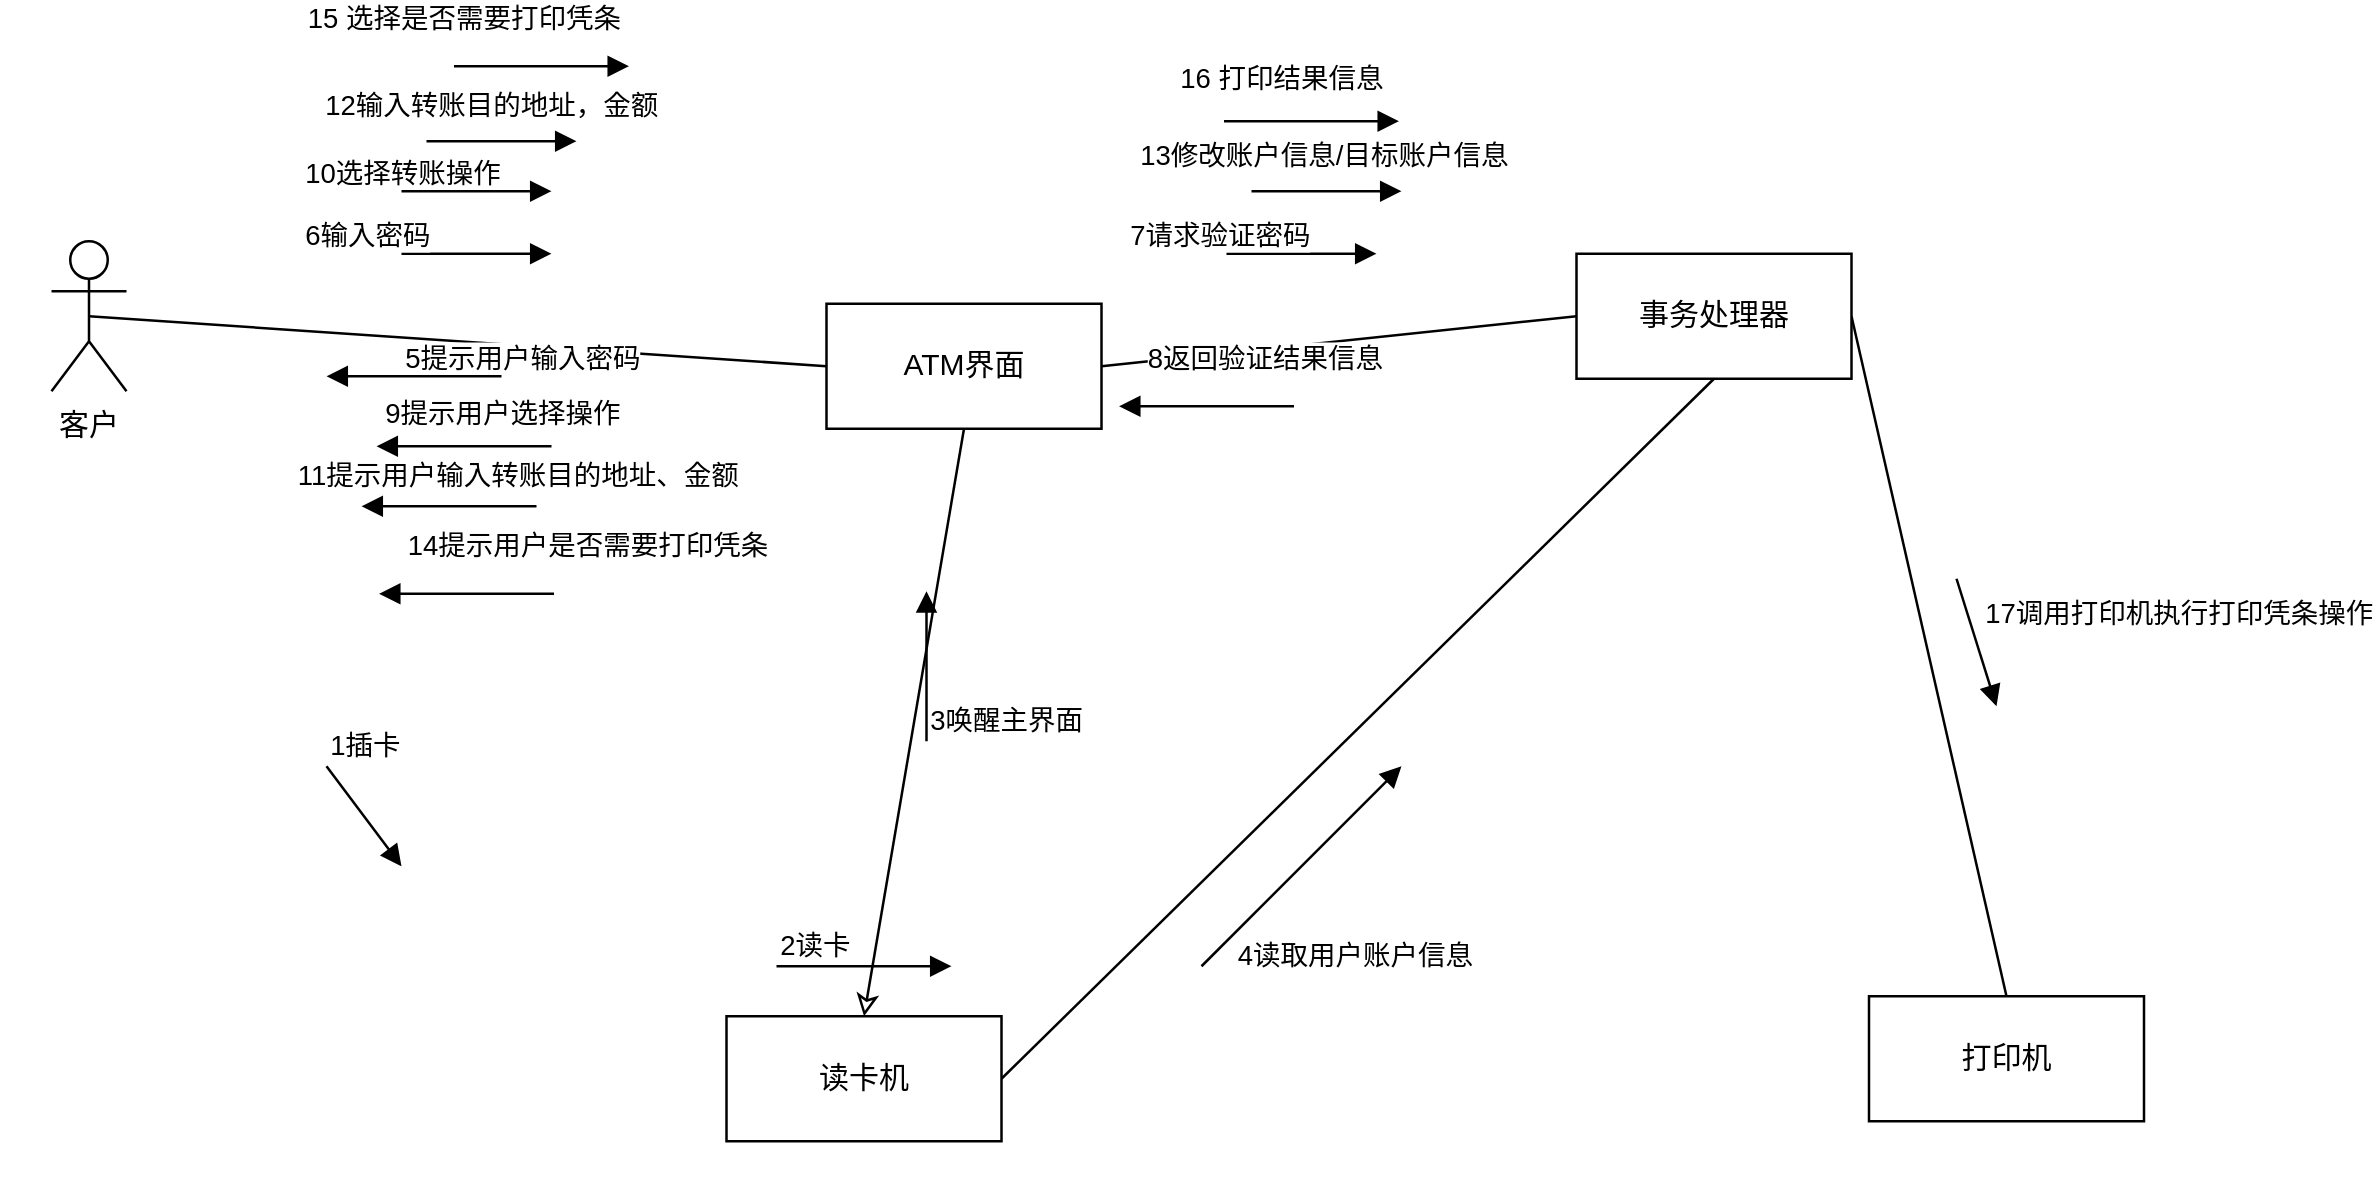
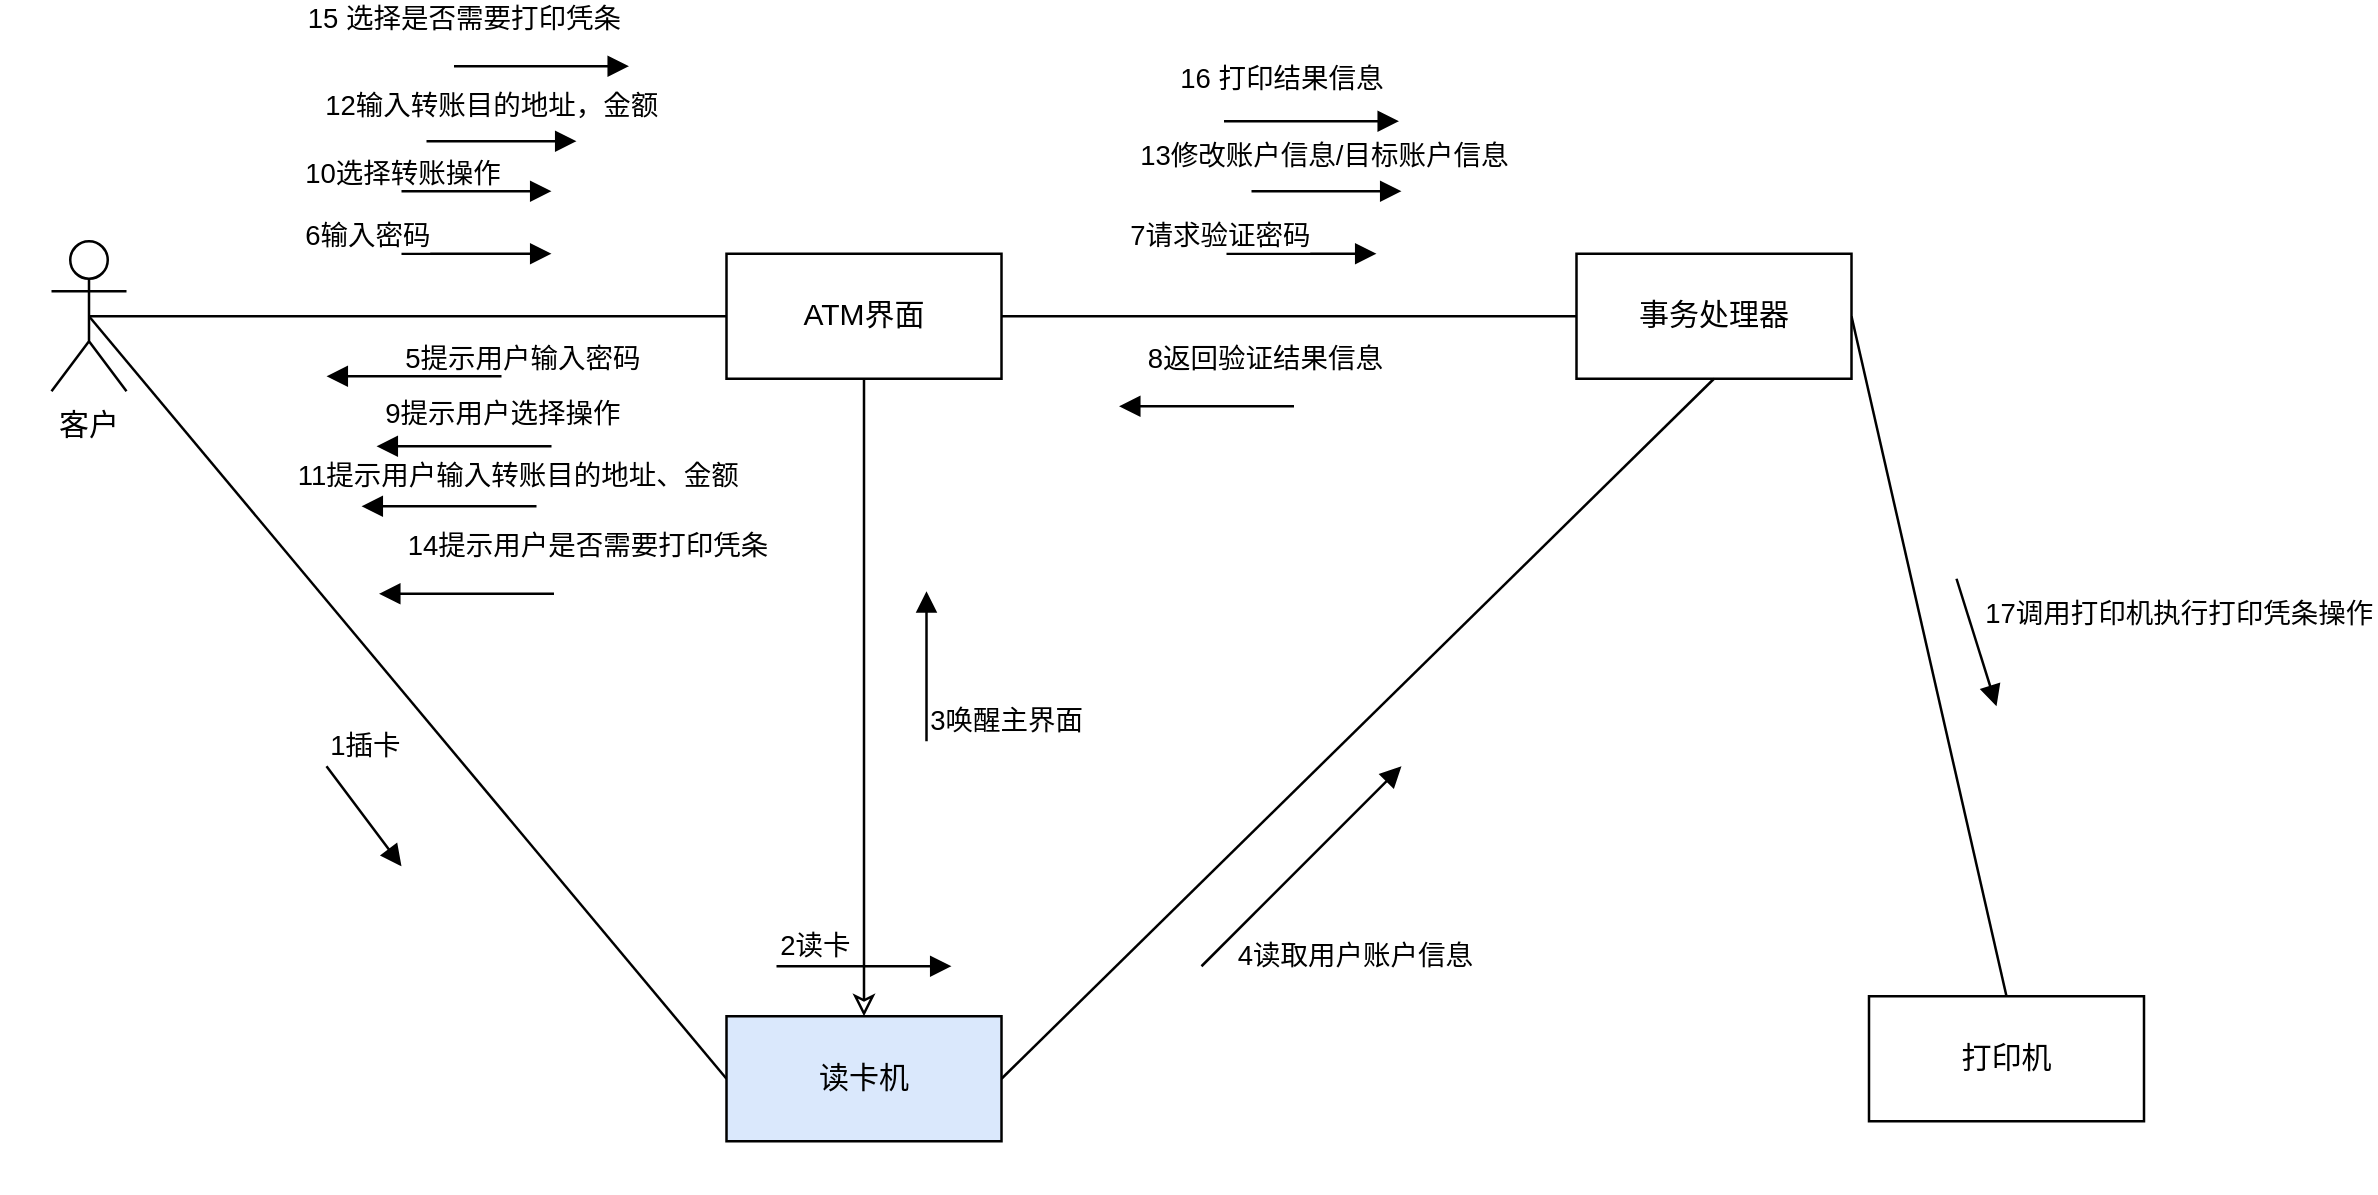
  <mxCell id="0" />
  <mxCell id="1" parent="0" />
+ <mxCell id="2" style="rounded=0;orthogonalLoop=1;jettySize=auto;html=1;exitX=0.5;exitY=0.5;exitDx=0;exitDy=0;exitPerimeter=0;entryX=0;entryY=0.5;entryDx=0;entryDy=0;endArrow=none;endFill=0;" parent="1" source="4" target="12" edge="1"><mxGeometry relative="1" as="geometry" /></mxCell>
  <mxCell id="3" style="edgeStyle=none;rounded=0;orthogonalLoop=1;jettySize=auto;html=1;exitX=0.5;exitY=0.5;exitDx=0;exitDy=0;exitPerimeter=0;entryX=0;entryY=0.5;entryDx=0;entryDy=0;endArrow=none;endFill=0;" parent="1" source="4" target="7" edge="1"><mxGeometry relative="1" as="geometry" /></mxCell>
  <mxCell id="4" value="客户&lt;br&gt;" style="shape=umlActor;verticalLabelPosition=bottom;verticalAlign=top;html=1;outlineConnect=0;" parent="1" vertex="1"><mxGeometry x="20" y="90" width="30" height="60" as="geometry" /></mxCell>
  <mxCell id="5" style="edgeStyle=none;rounded=0;orthogonalLoop=1;jettySize=auto;html=1;exitX=0.5;exitY=1;exitDx=0;exitDy=0;entryX=0.5;entryY=0;entryDx=0;entryDy=0;endArrow=classic;endFill=0;" parent="1" source="7" target="12" edge="1"><mxGeometry relative="1" as="geometry" /></mxCell>
  <mxCell id="6" style="edgeStyle=none;rounded=0;orthogonalLoop=1;jettySize=auto;html=1;exitX=1;exitY=0.5;exitDx=0;exitDy=0;entryX=0;entryY=0.5;entryDx=0;entryDy=0;endArrow=none;endFill=0;" parent="1" source="7" target="10" edge="1"><mxGeometry relative="1" as="geometry" /></mxCell>
- <mxCell id="7" value="ATM界面" style="html=1;" parent="1" vertex="1"><mxGeometry x="330" y="115" width="110" height="50" as="geometry" /></mxCell>
+ <mxCell id="7" value="ATM界面" style="html=1;" parent="1" vertex="1"><mxGeometry x="290" y="95" width="110" height="50" as="geometry" /></mxCell>
  <mxCell id="8" value="打印机" style="html=1;" parent="1" vertex="1"><mxGeometry x="747" y="392" width="110" height="50" as="geometry" /></mxCell>
  <mxCell id="9" style="edgeStyle=none;rounded=0;orthogonalLoop=1;jettySize=auto;html=1;exitX=1;exitY=0.5;exitDx=0;exitDy=0;entryX=0.5;entryY=0;entryDx=0;entryDy=0;endArrow=none;endFill=0;" parent="1" source="10" target="8" edge="1"><mxGeometry relative="1" as="geometry" /></mxCell>
  <mxCell id="10" value="事务处理器&lt;span style=&quot;color: rgba(0 , 0 , 0 , 0) ; font-family: monospace ; font-size: 0px&quot;&gt;%3CmxGraphModel%3E%3Croot%3E%3CmxCell%20id%3D%220%22%2F%3E%3CmxCell%20id%3D%221%22%20parent%3D%220%22%2F%3E%3CmxCell%20id%3D%222%22%20value%3D%22ATM%E7%95%8C%E9%9D%A2%22%20style%3D%22html%3D1%3B%22%20vertex%3D%221%22%20parent%3D%221%22%3E%3CmxGeometry%20x%3D%22530%22%20y%3D%22340%22%20width%3D%22110%22%20height%3D%2250%22%20as%3D%22geometry%22%2F%3E%3C%2FmxCell%3E%3C%2Froot%3E%3C%2FmxGraphModel%3E&lt;/span&gt;" style="html=1;" parent="1" vertex="1"><mxGeometry x="630" y="95" width="110" height="50" as="geometry" /></mxCell>
  <mxCell id="11" style="edgeStyle=none;rounded=0;orthogonalLoop=1;jettySize=auto;html=1;exitX=1;exitY=0.5;exitDx=0;exitDy=0;entryX=0.5;entryY=1;entryDx=0;entryDy=0;endArrow=none;endFill=0;" parent="1" source="12" target="10" edge="1"><mxGeometry relative="1" as="geometry" /></mxCell>
- <mxCell id="12" value="读卡机" style="html=1;" parent="1" vertex="1"><mxGeometry x="290" y="400" width="110" height="50" as="geometry" /></mxCell>
+ <mxCell id="12" value="读卡机" style="html=1;fillColor=#dae8fc;" parent="1" vertex="1"><mxGeometry x="290" y="400" width="110" height="50" as="geometry" /></mxCell>
  <mxCell id="13" value="" style="endArrow=block;endFill=1;html=1;align=left;verticalAlign=top;rounded=0;" parent="1" edge="1"><mxGeometry x="-1" relative="1" as="geometry"><mxPoint x="130" y="300" as="sourcePoint" /><mxPoint x="160" y="340" as="targetPoint" /></mxGeometry></mxCell>
  <mxCell id="14" value="1插卡" style="edgeLabel;resizable=0;html=1;align=left;verticalAlign=bottom;" parent="13" connectable="0" vertex="1"><mxGeometry x="-1" relative="1" as="geometry" /></mxCell>
  <mxCell id="15" value="" style="endArrow=block;endFill=1;html=1;align=left;verticalAlign=top;rounded=0;" parent="1" edge="1"><mxGeometry x="-1" relative="1" as="geometry"><mxPoint x="310" y="380" as="sourcePoint" /><mxPoint x="380" y="380" as="targetPoint" /></mxGeometry></mxCell>
  <mxCell id="16" value="2读卡" style="edgeLabel;resizable=0;html=1;align=left;verticalAlign=bottom;" parent="15" connectable="0" vertex="1"><mxGeometry x="-1" relative="1" as="geometry" /></mxCell>
  <mxCell id="17" value="" style="endArrow=block;endFill=1;html=1;align=left;verticalAlign=top;rounded=0;" parent="1" edge="1"><mxGeometry x="-1" relative="1" as="geometry"><mxPoint x="370" y="290" as="sourcePoint" /><mxPoint x="370" y="230" as="targetPoint" /></mxGeometry></mxCell>
  <mxCell id="18" value="3唤醒主界面" style="edgeLabel;resizable=0;html=1;align=left;verticalAlign=bottom;" parent="17" connectable="0" vertex="1"><mxGeometry x="-1" relative="1" as="geometry" /></mxCell>
  <mxCell id="19" value="" style="endArrow=block;endFill=1;html=1;align=left;verticalAlign=top;rounded=0;" parent="1" edge="1"><mxGeometry x="-1" relative="1" as="geometry"><mxPoint x="480" y="380" as="sourcePoint" /><mxPoint x="560" y="300" as="targetPoint" /></mxGeometry></mxCell>
  <mxCell id="20" value="4读取用户账户信息" style="edgeLabel;resizable=0;html=1;align=left;verticalAlign=bottom;" parent="19" connectable="0" vertex="1"><mxGeometry x="-1" relative="1" as="geometry"><mxPoint x="13" y="4" as="offset" /></mxGeometry></mxCell>
  <mxCell id="21" value="" style="endArrow=block;endFill=1;html=1;align=left;verticalAlign=top;rounded=0;" parent="1" edge="1"><mxGeometry x="-1" relative="1" as="geometry"><mxPoint x="200" y="144" as="sourcePoint" /><mxPoint x="130" y="144" as="targetPoint" /></mxGeometry></mxCell>
  <mxCell id="22" value="5提示用户输入密码" style="edgeLabel;resizable=0;html=1;align=left;verticalAlign=bottom;" parent="21" connectable="0" vertex="1"><mxGeometry x="-1" relative="1" as="geometry"><mxPoint x="-40" y="1" as="offset" /></mxGeometry></mxCell>
  <mxCell id="23" value="" style="endArrow=block;endFill=1;html=1;align=left;verticalAlign=top;rounded=0;" parent="1" edge="1"><mxGeometry x="-1" relative="1" as="geometry"><mxPoint x="160" y="95" as="sourcePoint" /><mxPoint x="220" y="95" as="targetPoint" /></mxGeometry></mxCell>
  <mxCell id="24" value="6输入密码" style="edgeLabel;resizable=0;html=1;align=left;verticalAlign=bottom;" parent="23" connectable="0" vertex="1"><mxGeometry x="-1" relative="1" as="geometry"><mxPoint x="-40" y="1" as="offset" /></mxGeometry></mxCell>
  <mxCell id="25" value="" style="endArrow=block;endFill=1;html=1;align=left;verticalAlign=top;rounded=0;" parent="1" edge="1"><mxGeometry x="-1" relative="1" as="geometry"><mxPoint x="490" y="95" as="sourcePoint" /><mxPoint x="550" y="95" as="targetPoint" /></mxGeometry></mxCell>
  <mxCell id="26" value="7请求验证密码" style="edgeLabel;resizable=0;html=1;align=left;verticalAlign=bottom;" parent="25" connectable="0" vertex="1"><mxGeometry x="-1" relative="1" as="geometry"><mxPoint x="-40" y="1" as="offset" /></mxGeometry></mxCell>
  <mxCell id="27" value="" style="endArrow=block;endFill=1;html=1;align=left;verticalAlign=top;rounded=0;" parent="1" edge="1"><mxGeometry x="-1" relative="1" as="geometry"><mxPoint x="517" y="156" as="sourcePoint" /><mxPoint x="447" y="156" as="targetPoint" /></mxGeometry></mxCell>
  <mxCell id="28" value="8返回验证结果信息" style="edgeLabel;resizable=0;html=1;align=left;verticalAlign=bottom;" parent="27" connectable="0" vertex="1"><mxGeometry x="-1" relative="1" as="geometry"><mxPoint x="-60" y="-11" as="offset" /></mxGeometry></mxCell>
  <mxCell id="29" value="" style="endArrow=block;endFill=1;html=1;align=left;verticalAlign=top;rounded=0;" parent="1" edge="1"><mxGeometry x="-1" relative="1" as="geometry"><mxPoint x="220" y="172" as="sourcePoint" /><mxPoint x="150" y="172" as="targetPoint" /></mxGeometry></mxCell>
  <mxCell id="30" value="9提示用户选择操作" style="edgeLabel;resizable=0;html=1;align=left;verticalAlign=bottom;" parent="29" connectable="0" vertex="1"><mxGeometry x="-1" relative="1" as="geometry"><mxPoint x="-68" y="-5" as="offset" /></mxGeometry></mxCell>
  <mxCell id="31" value="" style="endArrow=block;endFill=1;html=1;align=left;verticalAlign=top;rounded=0;" parent="1" edge="1"><mxGeometry x="-1" relative="1" as="geometry"><mxPoint x="160" y="70" as="sourcePoint" /><mxPoint x="220" y="70" as="targetPoint" /></mxGeometry></mxCell>
  <mxCell id="32" value="10选择转账操作" style="edgeLabel;resizable=0;html=1;align=left;verticalAlign=bottom;" parent="31" connectable="0" vertex="1"><mxGeometry x="-1" relative="1" as="geometry"><mxPoint x="-40" y="1" as="offset" /></mxGeometry></mxCell>
  <mxCell id="33" value="" style="endArrow=block;endFill=1;html=1;align=left;verticalAlign=top;rounded=0;" parent="1" edge="1"><mxGeometry x="-1" relative="1" as="geometry"><mxPoint x="214" y="196" as="sourcePoint" /><mxPoint x="144" y="196" as="targetPoint" /></mxGeometry></mxCell>
  <mxCell id="34" value="11提示用户输入转账目的地址、金额" style="edgeLabel;resizable=0;html=1;align=left;verticalAlign=bottom;" parent="33" connectable="0" vertex="1"><mxGeometry x="-1" relative="1" as="geometry"><mxPoint x="-97" y="-4" as="offset" /></mxGeometry></mxCell>
  <mxCell id="35" value="" style="endArrow=block;endFill=1;html=1;align=left;verticalAlign=top;rounded=0;" parent="1" edge="1"><mxGeometry x="-1" relative="1" as="geometry"><mxPoint x="170" y="50" as="sourcePoint" /><mxPoint x="230" y="50" as="targetPoint" /></mxGeometry></mxCell>
  <mxCell id="36" value="12输入转账目的地址，金额" style="edgeLabel;resizable=0;html=1;align=left;verticalAlign=bottom;" parent="35" connectable="0" vertex="1"><mxGeometry x="-1" relative="1" as="geometry"><mxPoint x="-42" y="-6" as="offset" /></mxGeometry></mxCell>
  <mxCell id="37" value="" style="endArrow=block;endFill=1;html=1;align=left;verticalAlign=top;rounded=0;" parent="1" edge="1"><mxGeometry x="-1" relative="1" as="geometry"><mxPoint x="500" y="70" as="sourcePoint" /><mxPoint x="560" y="70" as="targetPoint" /></mxGeometry></mxCell>
  <mxCell id="38" value="13修改账户信息/目标账户信息" style="edgeLabel;resizable=0;html=1;align=left;verticalAlign=bottom;" parent="37" connectable="0" vertex="1"><mxGeometry x="-1" relative="1" as="geometry"><mxPoint x="-46" y="-6" as="offset" /></mxGeometry></mxCell>
  <mxCell id="39" value="" style="endArrow=block;endFill=1;html=1;align=left;verticalAlign=top;rounded=0;" parent="1" edge="1"><mxGeometry x="-1" relative="1" as="geometry"><mxPoint x="782" y="225" as="sourcePoint" /><mxPoint x="798" y="276" as="targetPoint" /></mxGeometry></mxCell>
  <mxCell id="40" value="17调用打印机执行打印凭条操作" style="edgeLabel;resizable=0;html=1;align=left;verticalAlign=bottom;" parent="39" connectable="0" vertex="1"><mxGeometry x="-1" relative="1" as="geometry"><mxPoint x="10" y="22" as="offset" /></mxGeometry></mxCell>
  <mxCell id="41" value="" style="endArrow=block;endFill=1;html=1;align=left;verticalAlign=top;rounded=0;" parent="1" edge="1"><mxGeometry x="-1" relative="1" as="geometry"><mxPoint x="221" y="231" as="sourcePoint" /><mxPoint x="151" y="231" as="targetPoint" /></mxGeometry></mxCell>
  <mxCell id="42" value="14提示用户是否需要打印凭条" style="edgeLabel;resizable=0;html=1;align=left;verticalAlign=bottom;" parent="41" connectable="0" vertex="1"><mxGeometry x="-1" relative="1" as="geometry"><mxPoint x="-60" y="-11" as="offset" /></mxGeometry></mxCell>
  <mxCell id="43" value="" style="endArrow=block;endFill=1;html=1;align=left;verticalAlign=top;rounded=0;" parent="1" edge="1"><mxGeometry x="-1" relative="1" as="geometry"><mxPoint x="181" y="20" as="sourcePoint" /><mxPoint x="251" y="20" as="targetPoint" /></mxGeometry></mxCell>
  <mxCell id="44" value="15 选择是否需要打印凭条" style="edgeLabel;resizable=0;html=1;align=left;verticalAlign=bottom;" parent="43" connectable="0" vertex="1"><mxGeometry x="-1" relative="1" as="geometry"><mxPoint x="-60" y="-11" as="offset" /></mxGeometry></mxCell>
  <mxCell id="45" value="" style="endArrow=block;endFill=1;html=1;align=left;verticalAlign=top;rounded=0;" parent="1" edge="1"><mxGeometry x="-1" relative="1" as="geometry"><mxPoint x="489" y="42" as="sourcePoint" /><mxPoint x="559" y="42" as="targetPoint" /></mxGeometry></mxCell>
  <mxCell id="46" value="16 打印结果信息" style="edgeLabel;resizable=0;html=1;align=left;verticalAlign=bottom;" parent="45" connectable="0" vertex="1"><mxGeometry x="-1" relative="1" as="geometry"><mxPoint x="-19" y="-9" as="offset" /></mxGeometry></mxCell>
